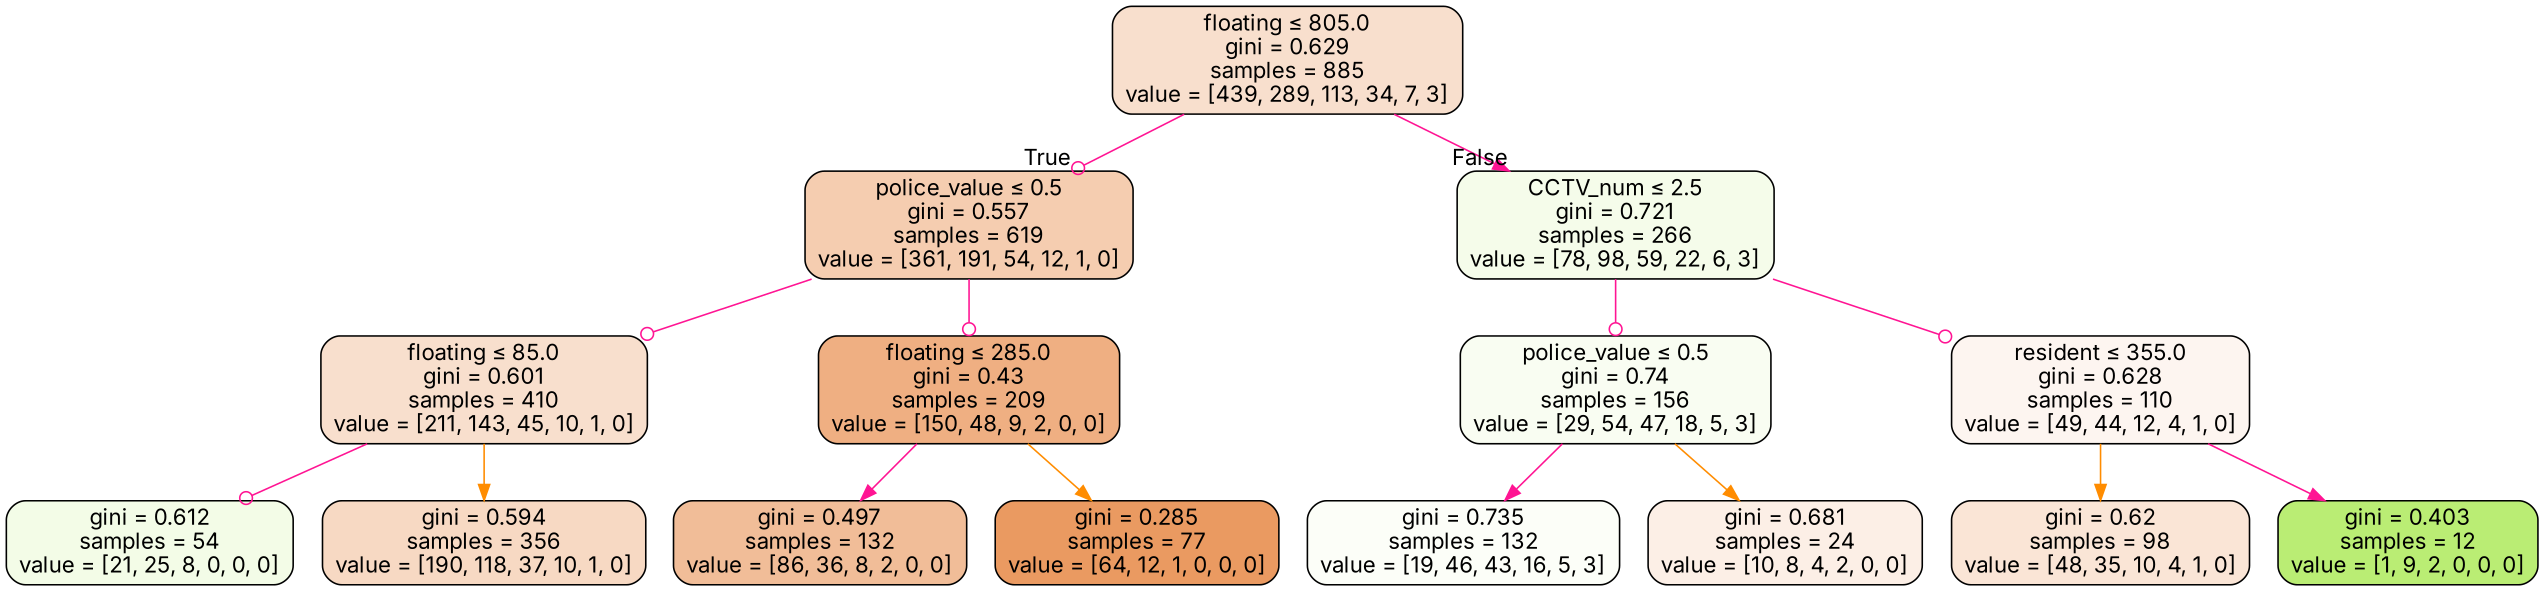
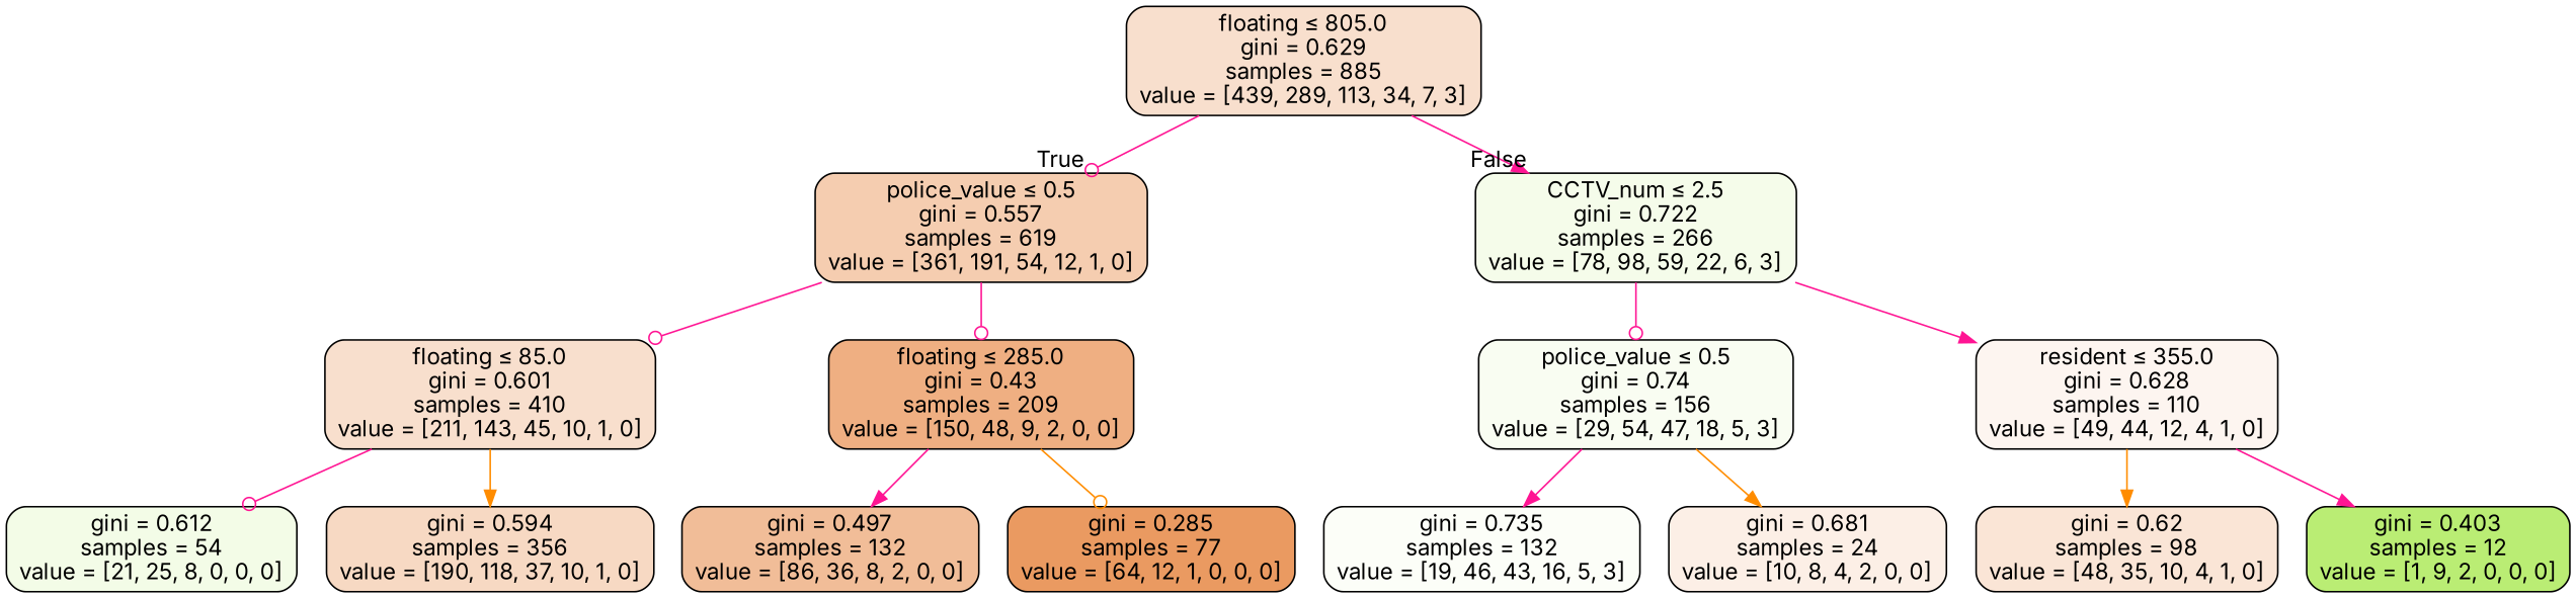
  digraph {
    fontname=Inter
    node [color=black fillcolor="#f8dfcd" fontname=Inter shape=box style="filled, rounded"]
    edge [arrowhead=odot color=deeppink fontname=Inter]
    n1 [label=<floating &le; 805.0<br/>gini = 0.629<br/>samples = 885<br/>value = [439, 289, 113, 34, 7, 3]>]
    n2 [fillcolor="#f5cdb0" label=<police_value &le; 0.5<br/>gini = 0.557<br/>samples = 619<br/>value = [361, 191, 54, 12, 1, 0]>]
-   n3 [fillcolor="#f5fcea" label=<CCTV_num &le; 2.5<br/>gini = 0.721<br/>samples = 266<br/>value = [78, 98, 59, 22, 6, 3]>]
+   n3 [fillcolor="#f5fcea" label=<CCTV_num &le; 2.5<br/>gini = 0.722<br/>samples = 266<br/>value = [78, 98, 59, 22, 6, 3]>]
    n4 [label=<floating &le; 85.0<br/>gini = 0.601<br/>samples = 410<br/>value = [211, 143, 45, 10, 1, 0]>]
    n5 [fillcolor="#efaf82" label=<floating &le; 285.0<br/>gini = 0.43<br/>samples = 209<br/>value = [150, 48, 9, 2, 0, 0]>]
    n6 [fillcolor="#f9fdf2" label=<police_value &le; 0.5<br/>gini = 0.74<br/>samples = 156<br/>value = [29, 54, 47, 18, 5, 3]>]
    n7 [fillcolor="#fdf5f0" label=<resident &le; 355.0<br/>gini = 0.628<br/>samples = 110<br/>value = [49, 44, 12, 4, 1, 0]>]
    n8 [fillcolor="#f3fce7" label=<gini = 0.612<br/>samples = 54<br/>value = [21, 25, 8, 0, 0, 0]>]
    n9 [fillcolor="#f7d9c3" label=<gini = 0.594<br/>samples = 356<br/>value = [190, 118, 37, 10, 1, 0]>]
    n10 [fillcolor="#f1bd98" label=<gini = 0.497<br/>samples = 132<br/>value = [86, 36, 8, 2, 0, 0]>]
    n11 [fillcolor="#ea9a61" label=<gini = 0.285<br/>samples = 77<br/>value = [64, 12, 1, 0, 0, 0]>]
    n12 [fillcolor="#fcfef8" label=<gini = 0.735<br/>samples = 132<br/>value = [19, 46, 43, 16, 5, 3]>]
    n13 [fillcolor="#fcefe6" label=<gini = 0.681<br/>samples = 24<br/>value = [10, 8, 4, 2, 0, 0]>]
    n14 [fillcolor="#fae5d6" label=<gini = 0.62<br/>samples = 98<br/>value = [48, 35, 10, 4, 1, 0]>]
    n15 [fillcolor="#baed74" label=<gini = 0.403<br/>samples = 12<br/>value = [1, 9, 2, 0, 0, 0]>]
    n1 -> n2 [headlabel=True labelangle=45 labeldistance=2.5]
    n1 -> n3 [arrowhead=normal headlabel=False labelangle=-45 labeldistance=2.5]
    n2 -> n4
    n2 -> n5
    n3 -> n6
-   n3 -> n7
+   n3 -> n7 [arrowhead=normal]
    n4 -> n8
    n4 -> n9 [arrowhead=normal color=darkorange]
    n5 -> n10 [arrowhead=normal]
-   n5 -> n11 [arrowhead=normal color=darkorange]
+   n5 -> n11 [color=darkorange]
    n6 -> n12 [arrowhead=normal]
    n6 -> n13 [arrowhead=normal color=darkorange]
    n7 -> n14 [arrowhead=normal color=darkorange]
    n7 -> n15 [arrowhead=normal]
  }
